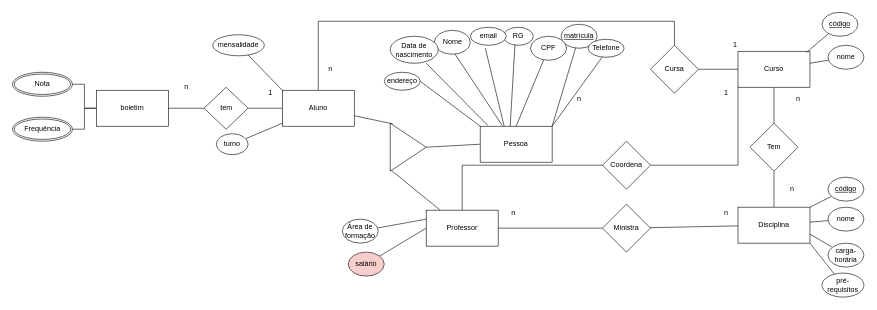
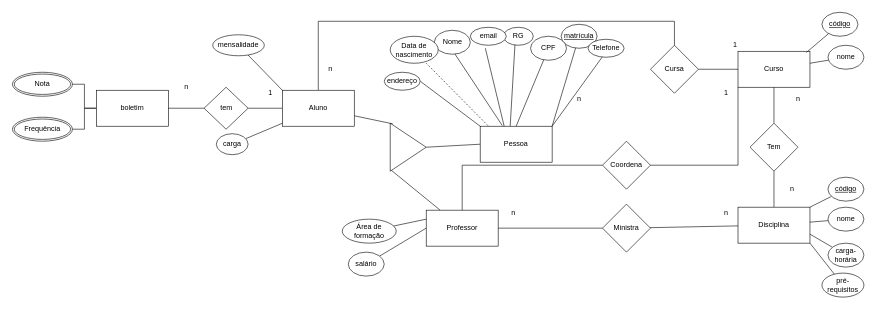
  <mxCell id="0" />
  <mxCell id="1" parent="0" />
- <mxCell id="2" value="" style="rounded=0;orthogonalLoop=1;jettySize=auto;html=1;endArrow=none;endFill=0;exitX=0.108;exitY=-0.017;exitDx=0;exitDy=0;exitPerimeter=0;entryX=0.25;entryY=0;entryDx=0;entryDy=0;entryPerimeter=0;" parent="1" source="3" target="10" edge="1"><mxGeometry relative="1" as="geometry"><mxPoint x="730" y="115" as="targetPoint" /></mxGeometry></mxCell>
+ <mxCell id="2" value="" style="rounded=0;orthogonalLoop=1;jettySize=auto;html=1;endArrow=none;endFill=0;exitX=0.108;exitY=-0.017;exitDx=0;exitDy=0;exitPerimeter=0;entryX=0.25;entryY=0;entryDx=0;entryDy=0;entryPerimeter=0;dashed=1;" parent="1" source="3" target="10" edge="1"><mxGeometry relative="1" as="geometry"><mxPoint x="730" y="115" as="targetPoint" /></mxGeometry></mxCell>
  <mxCell id="3" value="Pessoa" style="rounded=0;whiteSpace=wrap;html=1;" parent="1" vertex="1"><mxGeometry x="800" y="210" width="120" height="60" as="geometry" /></mxCell>
  <mxCell id="4" style="edgeStyle=none;rounded=0;orthogonalLoop=1;jettySize=auto;html=1;entryX=0.308;entryY=-0.017;entryDx=0;entryDy=0;endArrow=none;endFill=0;entryPerimeter=0;" parent="1" target="3" edge="1"><mxGeometry relative="1" as="geometry"><mxPoint x="757.073" y="88.309" as="sourcePoint" /></mxGeometry></mxCell>
  <mxCell id="5" value="Nome" style="ellipse;whiteSpace=wrap;html=1;direction=west;" parent="1" vertex="1"><mxGeometry x="723.57" y="50" width="60" height="40" as="geometry" /></mxCell>
  <mxCell id="6" style="edgeStyle=none;rounded=0;orthogonalLoop=1;jettySize=auto;html=1;entryX=1;entryY=0;entryDx=0;entryDy=0;endArrow=none;endFill=0;" parent="1" source="7" target="3" edge="1"><mxGeometry relative="1" as="geometry" /></mxCell>
  <mxCell id="7" value="&lt;u&gt;matrícula&lt;/u&gt;" style="ellipse;whiteSpace=wrap;html=1;direction=west;" parent="1" vertex="1"><mxGeometry x="935" y="40" width="60" height="40" as="geometry" /></mxCell>
  <mxCell id="8" style="edgeStyle=none;rounded=0;orthogonalLoop=1;jettySize=auto;html=1;entryX=0.5;entryY=0;entryDx=0;entryDy=0;endArrow=none;endFill=0;" parent="1" source="9" target="3" edge="1"><mxGeometry relative="1" as="geometry" /></mxCell>
  <mxCell id="9" value="CPF" style="ellipse;whiteSpace=wrap;html=1;direction=west;" parent="1" vertex="1"><mxGeometry x="884" y="60" width="60" height="40" as="geometry" /></mxCell>
  <mxCell id="10" value="Data de nascimento" style="ellipse;whiteSpace=wrap;html=1;direction=west;" parent="1" vertex="1"><mxGeometry x="650" y="60" width="80" height="45" as="geometry" /></mxCell>
  <mxCell id="11" style="edgeStyle=none;rounded=0;orthogonalLoop=1;jettySize=auto;html=1;endArrow=none;endFill=0;entryX=0.417;entryY=0;entryDx=0;entryDy=0;entryPerimeter=0;exitX=0.611;exitY=0.033;exitDx=0;exitDy=0;exitPerimeter=0;" parent="1" target="3" edge="1" source="12"><mxGeometry relative="1" as="geometry"><mxPoint x="859.07" y="79.99" as="sourcePoint" /><mxPoint x="920" y="210" as="targetPoint" /></mxGeometry></mxCell>
  <mxCell id="12" value="RG" style="ellipse;whiteSpace=wrap;html=1;direction=west;" parent="1" vertex="1"><mxGeometry x="838.57" y="45" width="50" height="30" as="geometry" /></mxCell>
  <mxCell id="13" value="" style="edgeStyle=none;rounded=0;orthogonalLoop=1;jettySize=auto;html=1;endArrow=none;endFill=0;" parent="1" source="14" target="16" edge="1"><mxGeometry relative="1" as="geometry" /></mxCell>
  <mxCell id="14" value="Cursa" style="rhombus;whiteSpace=wrap;html=1;" parent="1" vertex="1"><mxGeometry x="1084" y="75" width="80" height="80" as="geometry" /></mxCell>
  <mxCell id="15" value="" style="edgeStyle=none;rounded=0;orthogonalLoop=1;jettySize=auto;html=1;endArrow=none;endFill=0;" parent="1" source="16" target="23" edge="1"><mxGeometry relative="1" as="geometry" /></mxCell>
  <mxCell id="16" value="Curso" style="rounded=0;whiteSpace=wrap;html=1;" parent="1" vertex="1"><mxGeometry x="1230" y="85" width="120" height="60" as="geometry" /></mxCell>
  <mxCell id="17" value="1" style="text;html=1;align=center;verticalAlign=middle;resizable=0;points=[];autosize=1;strokeColor=none;fillColor=none;" parent="1" vertex="1"><mxGeometry x="1210" y="60" width="30" height="30" as="geometry" /></mxCell>
  <mxCell id="18" value="" style="edgeStyle=none;rounded=0;orthogonalLoop=1;jettySize=auto;html=1;endArrow=none;endFill=0;" parent="1" source="19" target="16" edge="1"><mxGeometry relative="1" as="geometry" /></mxCell>
  <mxCell id="19" value="nome" style="ellipse;whiteSpace=wrap;html=1;" parent="1" vertex="1"><mxGeometry x="1380" y="75" width="60" height="40" as="geometry" /></mxCell>
  <mxCell id="20" style="edgeStyle=none;rounded=0;orthogonalLoop=1;jettySize=auto;html=1;entryX=0.95;entryY=0.033;entryDx=0;entryDy=0;entryPerimeter=0;endArrow=none;endFill=0;" parent="1" source="21" target="16" edge="1"><mxGeometry relative="1" as="geometry" /></mxCell>
  <mxCell id="21" value="&lt;u&gt;código&lt;/u&gt;" style="ellipse;whiteSpace=wrap;html=1;" parent="1" vertex="1"><mxGeometry x="1370" y="20" width="60" height="40" as="geometry" /></mxCell>
  <mxCell id="22" value="" style="edgeStyle=none;rounded=0;orthogonalLoop=1;jettySize=auto;html=1;endArrow=none;endFill=0;" parent="1" source="23" target="24" edge="1"><mxGeometry relative="1" as="geometry" /></mxCell>
  <mxCell id="23" value="Tem" style="rhombus;whiteSpace=wrap;html=1;" parent="1" vertex="1"><mxGeometry x="1250" y="205" width="80" height="80" as="geometry" /></mxCell>
  <mxCell id="24" value="Disciplina" style="rounded=0;whiteSpace=wrap;html=1;" parent="1" vertex="1"><mxGeometry x="1230" y="345" width="120" height="60" as="geometry" /></mxCell>
  <mxCell id="25" value="" style="edgeStyle=none;rounded=0;orthogonalLoop=1;jettySize=auto;html=1;endArrow=none;endFill=0;" parent="1" source="26" target="24" edge="1"><mxGeometry relative="1" as="geometry" /></mxCell>
  <mxCell id="26" value="&lt;u&gt;código&lt;/u&gt;" style="ellipse;whiteSpace=wrap;html=1;" parent="1" vertex="1"><mxGeometry x="1380" y="295" width="60" height="40" as="geometry" /></mxCell>
  <mxCell id="27" value="" style="edgeStyle=none;rounded=0;orthogonalLoop=1;jettySize=auto;html=1;endArrow=none;endFill=0;" parent="1" source="28" target="24" edge="1"><mxGeometry relative="1" as="geometry" /></mxCell>
  <mxCell id="28" value="nome" style="ellipse;whiteSpace=wrap;html=1;" parent="1" vertex="1"><mxGeometry x="1380" y="345" width="60" height="40" as="geometry" /></mxCell>
  <mxCell id="29" value="" style="edgeStyle=none;rounded=0;orthogonalLoop=1;jettySize=auto;html=1;endArrow=none;endFill=0;entryX=1;entryY=0.75;entryDx=0;entryDy=0;" parent="1" source="30" target="24" edge="1"><mxGeometry relative="1" as="geometry" /></mxCell>
  <mxCell id="30" value="carga-horária" style="ellipse;whiteSpace=wrap;html=1;" parent="1" vertex="1"><mxGeometry x="1380" y="405" width="60" height="40" as="geometry" /></mxCell>
  <mxCell id="31" style="edgeStyle=none;rounded=0;orthogonalLoop=1;jettySize=auto;html=1;entryX=1;entryY=1;entryDx=0;entryDy=0;endArrow=none;endFill=0;" parent="1" source="32" target="24" edge="1"><mxGeometry relative="1" as="geometry" /></mxCell>
  <mxCell id="32" value="pré-requisitos" style="ellipse;whiteSpace=wrap;html=1;" parent="1" vertex="1"><mxGeometry x="1370" y="455" width="70" height="40" as="geometry" /></mxCell>
  <mxCell id="33" value="" style="edgeStyle=none;rounded=0;orthogonalLoop=1;jettySize=auto;html=1;endArrow=none;endFill=0;" parent="1" source="34" target="24" edge="1"><mxGeometry relative="1" as="geometry" /></mxCell>
  <mxCell id="34" value="Ministra" style="rhombus;whiteSpace=wrap;html=1;" parent="1" vertex="1"><mxGeometry x="1004" y="340" width="80" height="80" as="geometry" /></mxCell>
  <mxCell id="35" style="edgeStyle=none;rounded=0;orthogonalLoop=1;jettySize=auto;html=1;endArrow=none;endFill=0;entryX=0;entryY=0.963;entryDx=0;entryDy=0;entryPerimeter=0;" parent="1" source="37" target="48" edge="1"><mxGeometry relative="1" as="geometry"><mxPoint x="836" y="281" as="targetPoint" /></mxGeometry></mxCell>
  <mxCell id="36" style="edgeStyle=none;rounded=0;orthogonalLoop=1;jettySize=auto;html=1;endArrow=none;endFill=0;" parent="1" source="37" target="34" edge="1"><mxGeometry relative="1" as="geometry" /></mxCell>
  <mxCell id="37" value="Professor" style="rounded=0;whiteSpace=wrap;html=1;" parent="1" vertex="1"><mxGeometry x="710" y="350" width="120" height="60" as="geometry" /></mxCell>
  <mxCell id="38" value="n" style="text;html=1;align=center;verticalAlign=middle;resizable=0;points=[];autosize=1;strokeColor=none;fillColor=none;" parent="1" vertex="1"><mxGeometry x="1315" y="150" width="30" height="30" as="geometry" /></mxCell>
  <mxCell id="39" value="n" style="text;html=1;align=center;verticalAlign=middle;resizable=0;points=[];autosize=1;strokeColor=none;fillColor=none;" parent="1" vertex="1"><mxGeometry x="1305" y="300" width="30" height="30" as="geometry" /></mxCell>
  <mxCell id="40" value="n" style="text;html=1;align=center;verticalAlign=middle;resizable=0;points=[];autosize=1;strokeColor=none;fillColor=none;" parent="1" vertex="1"><mxGeometry x="1195" y="340" width="30" height="30" as="geometry" /></mxCell>
  <mxCell id="41" style="edgeStyle=none;rounded=0;orthogonalLoop=1;jettySize=auto;html=1;entryX=1;entryY=0;entryDx=0;entryDy=0;endArrow=none;endFill=0;exitX=0.4;exitY=0.967;exitDx=0;exitDy=0;exitPerimeter=0;" parent="1" source="42" target="3" edge="1"><mxGeometry relative="1" as="geometry"><mxPoint x="1018.565" y="127.862" as="sourcePoint" /></mxGeometry></mxCell>
  <mxCell id="42" value="Telefone" style="ellipse;whiteSpace=wrap;html=1;" parent="1" vertex="1"><mxGeometry x="980" y="65" width="60" height="30" as="geometry" /></mxCell>
  <mxCell id="43" style="edgeStyle=none;rounded=0;orthogonalLoop=1;jettySize=auto;html=1;endArrow=none;endFill=0;" parent="1" edge="1"><mxGeometry relative="1" as="geometry"><mxPoint x="808.595" y="79.892" as="sourcePoint" /><mxPoint x="840" y="210" as="targetPoint" /></mxGeometry></mxCell>
  <mxCell id="44" value="email" style="ellipse;whiteSpace=wrap;html=1;" parent="1" vertex="1"><mxGeometry x="783.57" y="45" width="60" height="30" as="geometry" /></mxCell>
  <mxCell id="45" style="edgeStyle=none;rounded=0;orthogonalLoop=1;jettySize=auto;html=1;exitX=1;exitY=0.5;exitDx=0;exitDy=0;endArrow=none;endFill=0;entryX=0;entryY=0;entryDx=0;entryDy=0;" parent="1" source="46" target="3" edge="1"><mxGeometry relative="1" as="geometry"><mxPoint x="750" y="320" as="targetPoint" /></mxGeometry></mxCell>
  <mxCell id="46" value="endereço" style="ellipse;whiteSpace=wrap;html=1;" parent="1" vertex="1"><mxGeometry x="640" y="120" width="60" height="30" as="geometry" /></mxCell>
  <mxCell id="47" style="edgeStyle=none;rounded=0;orthogonalLoop=1;jettySize=auto;html=1;exitX=1;exitY=0.5;exitDx=0;exitDy=0;entryX=0;entryY=0.5;entryDx=0;entryDy=0;endArrow=none;endFill=0;" parent="1" source="48" target="3" edge="1"><mxGeometry relative="1" as="geometry" /></mxCell>
  <mxCell id="48" value="" style="triangle;whiteSpace=wrap;html=1;" parent="1" vertex="1"><mxGeometry x="650" y="205" width="60" height="80" as="geometry" /></mxCell>
  <mxCell id="49" value="n" style="text;html=1;align=center;verticalAlign=middle;resizable=0;points=[];autosize=1;strokeColor=none;fillColor=none;" parent="1" vertex="1"><mxGeometry x="950" y="150" width="30" height="30" as="geometry" /></mxCell>
  <mxCell id="50" style="edgeStyle=none;rounded=0;orthogonalLoop=1;jettySize=auto;html=1;entryX=0;entryY=0.25;entryDx=0;entryDy=0;endArrow=none;endFill=0;" parent="1" source="51" target="37" edge="1"><mxGeometry relative="1" as="geometry" /></mxCell>
- <mxCell id="51" value="Área de formação" style="ellipse;whiteSpace=wrap;html=1;direction=west;" parent="1" vertex="1"><mxGeometry x="570" y="365" width="60" height="40" as="geometry" /></mxCell>
+ <mxCell id="51" value="Área de formação" style="ellipse;whiteSpace=wrap;html=1;direction=west;" parent="1" vertex="1"><mxGeometry x="570" y="365" width="90" height="40" as="geometry" /></mxCell>
  <mxCell id="52" style="edgeStyle=none;rounded=0;orthogonalLoop=1;jettySize=auto;html=1;entryX=0;entryY=0.5;entryDx=0;entryDy=0;endArrow=none;endFill=0;" parent="1" source="53" target="37" edge="1"><mxGeometry relative="1" as="geometry" /></mxCell>
- <mxCell id="53" value="&lt;div&gt;salário&lt;br&gt;&lt;/div&gt;" style="ellipse;whiteSpace=wrap;html=1;direction=west;fillColor=#f8cecc;" parent="1" vertex="1"><mxGeometry x="580" y="420" width="60" height="40" as="geometry" /></mxCell>
+ <mxCell id="53" value="&lt;div&gt;salário&lt;br&gt;&lt;/div&gt;" style="ellipse;whiteSpace=wrap;html=1;direction=west;" parent="1" vertex="1"><mxGeometry x="580" y="420" width="60" height="40" as="geometry" /></mxCell>
  <mxCell id="54" value="" style="edgeStyle=none;rounded=0;orthogonalLoop=1;jettySize=auto;html=1;endArrow=none;endFill=0;entryX=0.072;entryY=0.013;entryDx=0;entryDy=0;entryPerimeter=0;" parent="1" source="57" target="48" edge="1"><mxGeometry relative="1" as="geometry" /></mxCell>
  <mxCell id="55" style="edgeStyle=orthogonalEdgeStyle;rounded=0;orthogonalLoop=1;jettySize=auto;html=1;entryX=0.5;entryY=0;entryDx=0;entryDy=0;endArrow=none;endFill=0;strokeColor=default;" edge="1" parent="1" source="57" target="14"><mxGeometry relative="1" as="geometry"><Array as="points"><mxPoint x="530" y="35" /><mxPoint x="1124" y="35" /></Array></mxGeometry></mxCell>
  <mxCell id="56" value="" style="edgeStyle=orthogonalEdgeStyle;rounded=0;orthogonalLoop=1;jettySize=auto;html=1;strokeColor=default;endArrow=none;endFill=0;" edge="1" parent="1" source="57" target="72"><mxGeometry relative="1" as="geometry" /></mxCell>
  <mxCell id="57" value="Aluno" style="rounded=0;whiteSpace=wrap;html=1;" parent="1" vertex="1"><mxGeometry x="470" y="150" width="120" height="60" as="geometry" /></mxCell>
  <mxCell id="58" value="n" style="text;html=1;align=center;verticalAlign=middle;resizable=0;points=[];autosize=1;strokeColor=none;fillColor=none;" parent="1" vertex="1"><mxGeometry x="840" y="340" width="30" height="30" as="geometry" /></mxCell>
  <mxCell id="59" style="edgeStyle=none;rounded=0;orthogonalLoop=1;jettySize=auto;html=1;endArrow=none;endFill=0;" parent="1" source="60" target="57" edge="1"><mxGeometry relative="1" as="geometry" /></mxCell>
- <mxCell id="60" value="turno" style="ellipse;whiteSpace=wrap;html=1;" parent="1" vertex="1"><mxGeometry x="360" y="222.5" width="53" height="35" as="geometry" /></mxCell>
+ <mxCell id="60" value="carga" style="ellipse;whiteSpace=wrap;html=1;" parent="1" vertex="1"><mxGeometry x="360" y="222.5" width="53" height="35" as="geometry" /></mxCell>
  <mxCell id="61" style="edgeStyle=none;rounded=0;orthogonalLoop=1;jettySize=auto;html=1;entryX=0;entryY=0;entryDx=0;entryDy=0;endArrow=none;endFill=0;" parent="1" source="62" target="57" edge="1"><mxGeometry relative="1" as="geometry" /></mxCell>
  <mxCell id="62" value="mensalidade" style="ellipse;whiteSpace=wrap;html=1;" parent="1" vertex="1"><mxGeometry x="354" y="57.5" width="86" height="35" as="geometry" /></mxCell>
  <mxCell id="63" value="n" style="text;html=1;align=center;verticalAlign=middle;resizable=0;points=[];autosize=1;strokeColor=none;fillColor=none;" vertex="1" parent="1"><mxGeometry x="535" y="100" width="30" height="30" as="geometry" /></mxCell>
  <mxCell id="64" style="edgeStyle=orthogonalEdgeStyle;rounded=0;orthogonalLoop=1;jettySize=auto;html=1;exitX=1;exitY=0.5;exitDx=0;exitDy=0;entryX=0;entryY=1;entryDx=0;entryDy=0;strokeColor=default;endArrow=none;endFill=0;" edge="1" parent="1" source="66" target="16"><mxGeometry relative="1" as="geometry" /></mxCell>
  <mxCell id="65" style="edgeStyle=orthogonalEdgeStyle;rounded=0;orthogonalLoop=1;jettySize=auto;html=1;strokeColor=default;endArrow=none;endFill=0;" edge="1" parent="1" source="66" target="37"><mxGeometry relative="1" as="geometry" /></mxCell>
  <mxCell id="66" value="Coordena" style="rhombus;whiteSpace=wrap;html=1;fillColor=none;" vertex="1" parent="1"><mxGeometry x="1004" y="235" width="80" height="80" as="geometry" /></mxCell>
  <mxCell id="67" value="1" style="text;html=1;align=center;verticalAlign=middle;resizable=0;points=[];autosize=1;strokeColor=none;fillColor=none;" vertex="1" parent="1"><mxGeometry x="1195" y="140" width="30" height="30" as="geometry" /></mxCell>
  <mxCell id="68" style="edgeStyle=orthogonalEdgeStyle;rounded=0;orthogonalLoop=1;jettySize=auto;html=1;entryX=1;entryY=0.5;entryDx=0;entryDy=0;strokeColor=default;endArrow=none;endFill=0;" edge="1" parent="1" source="70" target="75"><mxGeometry relative="1" as="geometry" /></mxCell>
  <mxCell id="69" value="" style="edgeStyle=orthogonalEdgeStyle;rounded=0;orthogonalLoop=1;jettySize=auto;html=1;strokeColor=default;endArrow=none;endFill=0;" edge="1" parent="1" source="70" target="76"><mxGeometry relative="1" as="geometry" /></mxCell>
  <mxCell id="70" value="boletim" style="rounded=0;whiteSpace=wrap;html=1;" vertex="1" parent="1"><mxGeometry x="160" y="150" width="120" height="60" as="geometry" /></mxCell>
  <mxCell id="71" value="" style="edgeStyle=orthogonalEdgeStyle;rounded=0;orthogonalLoop=1;jettySize=auto;html=1;strokeColor=default;endArrow=none;endFill=0;" edge="1" parent="1" source="72" target="70"><mxGeometry relative="1" as="geometry" /></mxCell>
  <mxCell id="72" value="tem" style="rhombus;whiteSpace=wrap;html=1;fillColor=none;" vertex="1" parent="1"><mxGeometry x="339.5" y="145" width="73.5" height="70" as="geometry" /></mxCell>
  <mxCell id="73" value="1" style="text;html=1;align=center;verticalAlign=middle;resizable=0;points=[];autosize=1;strokeColor=none;fillColor=none;" vertex="1" parent="1"><mxGeometry x="435" y="140" width="30" height="30" as="geometry" /></mxCell>
  <mxCell id="74" value="n" style="text;html=1;align=center;verticalAlign=middle;resizable=0;points=[];autosize=1;strokeColor=none;fillColor=none;" vertex="1" parent="1"><mxGeometry x="295" y="130" width="30" height="30" as="geometry" /></mxCell>
  <mxCell id="75" value="&lt;div&gt;Nota&lt;/div&gt;" style="ellipse;shape=doubleEllipse;margin=3;whiteSpace=wrap;html=1;align=center;fillColor=none;" vertex="1" parent="1"><mxGeometry x="20" y="120" width="100" height="40" as="geometry" /></mxCell>
  <mxCell id="76" value="&lt;div&gt;Frequência&lt;br&gt;&lt;/div&gt;" style="ellipse;shape=doubleEllipse;margin=3;whiteSpace=wrap;html=1;align=center;fillColor=none;" vertex="1" parent="1"><mxGeometry x="20" y="195" width="100" height="40" as="geometry" /></mxCell>
